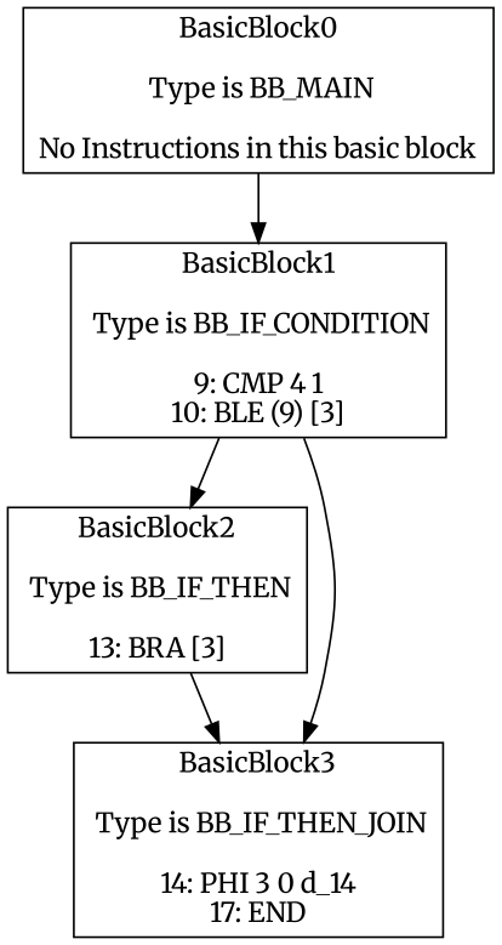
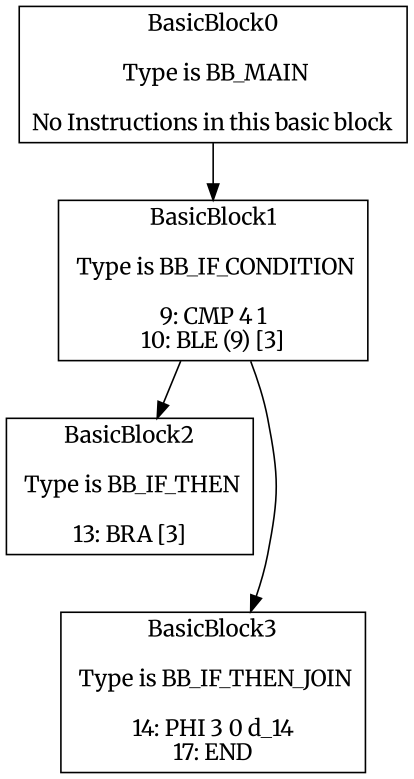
  digraph {
    fontname=Merriweather
    node [shape=box fontname=Merriweather]
    edge [fontname=Merriweather]
    n1 [label="BasicBlock0\n\n Type is BB_MAIN\n\nNo Instructions in this basic block\n"]
    n2 [label="BasicBlock1\n\n Type is BB_IF_CONDITION\n\n9: CMP 4 1\n10: BLE (9) [3]\n"]
    n3 [label="BasicBlock2\n\n Type is BB_IF_THEN\n\n13: BRA [3]\n"]
    n4 [label="BasicBlock3\n\n Type is BB_IF_THEN_JOIN\n\n14: PHI 3 0 d_14\n17: END\n"]
    n1 -> n2
    n2 -> n3
    n2 -> n4
-   n3 -> n4
  }
